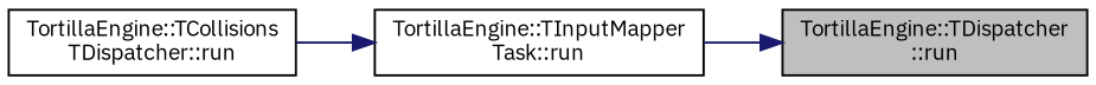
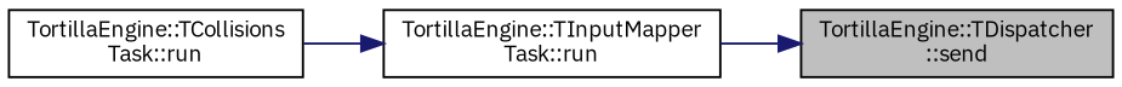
  digraph {
    fontname="IBM Plex Sans"
    rankdir=RL
    node [color=black fillcolor=white fontname="IBM Plex Sans" fontsize=10 shape=record style=filled]
    edge [color=midnightblue dir=back fontname="IBM Plex Sans" fontsize=10 labelfontname=Helvetica labelfontsize=10 style=solid]
-   n1 [fillcolor=grey75 fontcolor=black height=0.2 label="TortillaEngine::TDispatcher\l::run" width=0.4]
+   n1 [fillcolor=grey75 fontcolor=black height=0.2 label="TortillaEngine::TDispatcher\l::send" width=0.4]
    n2 [height=0.2 label="TortillaEngine::TInputMapper\lTask::run" width=0.4]
-   n3 [height=0.2 label="TortillaEngine::TCollisions\lTDispatcher::run" width=0.4]
+   n3 [height=0.2 label="TortillaEngine::TCollisions\lTask::run" width=0.4]
    n1 -> n2
    n2 -> n3
  }
